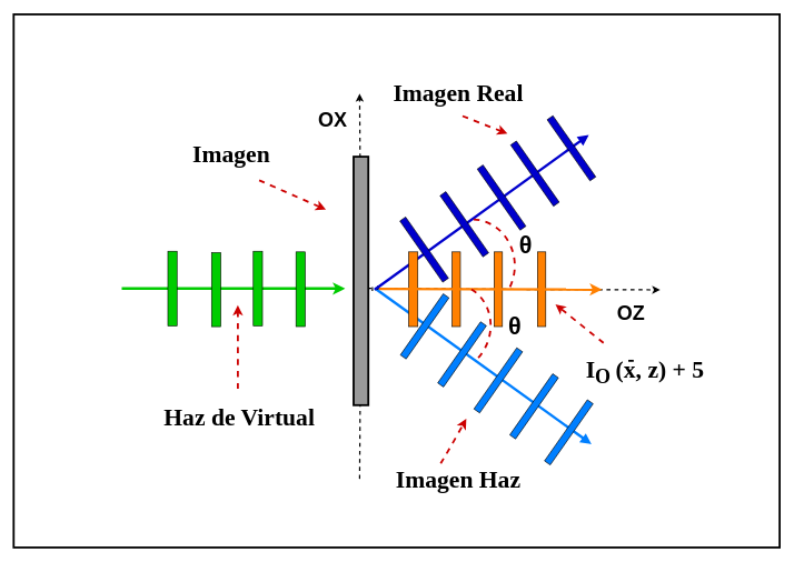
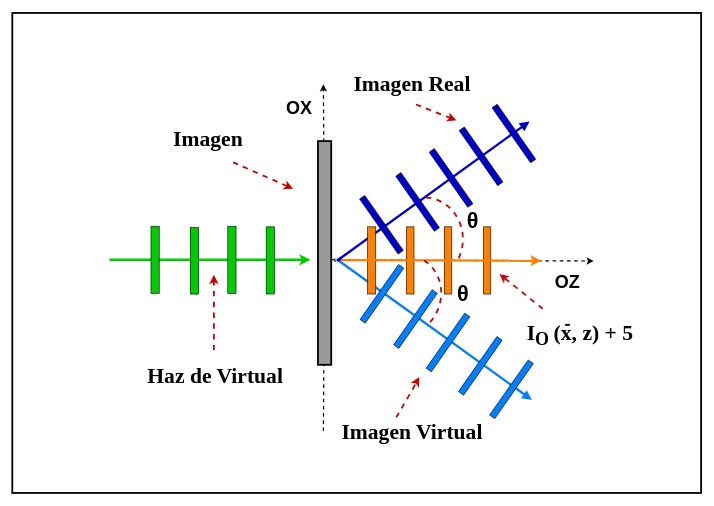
  <mxCell id="0" />
  <mxCell id="1" parent="0" />
  <mxCell id="2" value="" style="endArrow=block;html=1;rounded=0;strokeColor=#007FFF;strokeWidth=4;movable=1;resizable=1;rotatable=1;deletable=1;editable=1;connectable=1;endFill=1;startArrow=none;startFill=0;" parent="1" edge="1"><mxGeometry width="50" height="50" relative="1" as="geometry"><mxPoint x="561.25" y="431.87" as="sourcePoint" /><mxPoint x="886" y="665.87" as="targetPoint" /></mxGeometry></mxCell>
  <mxCell id="3" value="" style="endArrow=none;html=1;strokeWidth=2;rounded=0;jumpStyle=line;dashed=1;startArrow=none;movable=1;resizable=1;rotatable=1;deletable=1;editable=1;connectable=1;endFill=1;startFill=0;" parent="1" edge="1"><mxGeometry x="0.166" y="-12" width="50" height="50" relative="1" as="geometry"><mxPoint x="538.5" y="717.87" as="sourcePoint" /><mxPoint x="540.468" y="436.87" as="targetPoint" /><mxPoint y="1" as="offset" /></mxGeometry></mxCell>
  <mxCell id="4" value="" style="endArrow=classic;html=1;strokeWidth=2;rounded=0;jumpStyle=line;dashed=1;startArrow=none;movable=1;resizable=1;rotatable=1;deletable=1;editable=1;connectable=1;endFill=1;startFill=0;" parent="1" edge="1"><mxGeometry x="0.166" y="-12" width="50" height="50" relative="1" as="geometry"><mxPoint x="540.469" y="427.87" as="sourcePoint" /><mxPoint x="538.5" y="139.87" as="targetPoint" /><mxPoint y="1" as="offset" /></mxGeometry></mxCell>
  <mxCell id="5" value="" style="endArrow=none;html=1;strokeWidth=2;rounded=0;jumpStyle=line;dashed=1;startArrow=none;movable=1;resizable=1;rotatable=1;deletable=1;editable=1;connectable=1;endFill=1;startFill=1;" parent="1" target="14" edge="1"><mxGeometry width="50" height="50" relative="1" as="geometry"><mxPoint x="538" y="432" as="sourcePoint" /><mxPoint x="946.17" y="431.5" as="targetPoint" /></mxGeometry></mxCell>
  <mxCell id="6" value="" style="endArrow=classic;html=1;strokeWidth=2;rounded=0;jumpStyle=line;dashed=1;startArrow=none;movable=1;resizable=1;rotatable=1;deletable=1;editable=1;connectable=1;endFill=1;startFill=1;" parent="1" source="14" edge="1"><mxGeometry width="50" height="50" relative="1" as="geometry"><mxPoint x="74" y="431.37" as="sourcePoint" /><mxPoint x="989" y="434.37" as="targetPoint" /></mxGeometry></mxCell>
  <mxCell id="7" value="" style="endArrow=classic;html=1;rounded=0;strokeWidth=4;strokeColor=#00CC00;startArrow=none;startFill=0;" parent="1" edge="1"><mxGeometry width="50" height="50" relative="1" as="geometry"><mxPoint x="182" y="432.37" as="sourcePoint" /><mxPoint x="516.83" y="432.37" as="targetPoint" /></mxGeometry></mxCell>
  <mxCell id="8" value="" style="endArrow=block;html=1;rounded=0;strokeColor=#0000CC;strokeWidth=4;movable=1;resizable=1;rotatable=1;deletable=1;editable=1;connectable=1;endFill=1;startArrow=none;startFill=0;" parent="1" edge="1"><mxGeometry width="50" height="50" relative="1" as="geometry"><mxPoint x="561" y="434" as="sourcePoint" /><mxPoint x="882" y="201.87" as="targetPoint" /></mxGeometry></mxCell>
  <mxCell id="9" value="θ" style="text;html=1;align=center;verticalAlign=middle;resizable=1;points=[];autosize=1;strokeColor=none;fillColor=none;fontSize=36;fontColor=#000000;fontStyle=1;movable=1;rotatable=1;deletable=1;editable=1;connectable=1;" parent="1" vertex="1"><mxGeometry x="750" y="459.12" width="42" height="60" as="geometry" /></mxCell>
  <mxCell id="10" value="" style="rounded=0;whiteSpace=wrap;html=1;rotation=-235;fillColor=#007FFF;direction=west;flipV=1;movable=1;resizable=1;rotatable=1;deletable=1;editable=1;connectable=1;strokeColor=#000000;" parent="1" vertex="1"><mxGeometry x="636" y="525.87" width="112" height="10.5" as="geometry" /></mxCell>
  <mxCell id="11" value="θ" style="text;html=1;align=center;verticalAlign=middle;resizable=1;points=[];autosize=1;strokeColor=none;fillColor=none;fontSize=36;fontColor=#000000;fontStyle=1;movable=1;rotatable=1;deletable=1;editable=1;connectable=1;" parent="1" vertex="1"><mxGeometry x="768" y="335.87" width="38" height="60" as="geometry" /></mxCell>
  <mxCell id="12" value="" style="rounded=0;whiteSpace=wrap;html=1;rotation=-90;fillColor=#FF8000;movable=1;resizable=1;rotatable=1;deletable=1;editable=1;connectable=1;" parent="1" vertex="1"><mxGeometry x="562.88" y="426.5" width="112" height="13.75" as="geometry" /></mxCell>
  <mxCell id="13" value="" style="rounded=0;whiteSpace=wrap;html=1;rotation=-90;fillColor=#FF8000;movable=1;resizable=1;rotatable=1;deletable=1;editable=1;connectable=1;" parent="1" vertex="1"><mxGeometry x="627.25" y="427.12" width="112" height="12.5" as="geometry" /></mxCell>
  <mxCell id="14" value="" style="rounded=0;whiteSpace=wrap;html=1;rotation=-90;fillColor=#FF8000;movable=1;resizable=1;rotatable=1;deletable=1;editable=1;connectable=1;" parent="1" vertex="1"><mxGeometry x="690.25" y="427.12" width="112" height="12.5" as="geometry" /></mxCell>
  <mxCell id="15" value="" style="rounded=0;whiteSpace=wrap;html=1;rotation=-90;fillColor=#FF8000;movable=1;resizable=1;rotatable=1;deletable=1;editable=1;connectable=1;" parent="1" vertex="1"><mxGeometry x="755.25" y="427.12" width="112" height="12.5" as="geometry" /></mxCell>
  <mxCell id="16" value="Imagen" style="text;html=1;align=center;verticalAlign=middle;resizable=0;points=[];autosize=1;strokeColor=none;fillColor=none;fontSize=36;fontFamily=Times New Roman;fontColor=#000000;fontStyle=1" parent="1" vertex="1"><mxGeometry x="250" y="203.87" width="192" height="55" as="geometry" /></mxCell>
  <mxCell id="17" value="" style="endArrow=classic;html=1;dashed=1;strokeColor=#CC0000;strokeWidth=3;fontFamily=Times New Roman;fontSize=36;fontColor=#000000;curved=1;movable=1;resizable=1;rotatable=1;deletable=1;editable=1;connectable=1;" parent="1" edge="1"><mxGeometry x="-0.37" y="53" width="50" height="50" relative="1" as="geometry"><mxPoint x="388" y="269.87" as="sourcePoint" /><mxPoint x="488" y="313.87" as="targetPoint" /><mxPoint y="-1" as="offset" /></mxGeometry></mxCell>
  <mxCell id="18" value="Haz de Virtual" style="text;html=1;align=center;verticalAlign=middle;resizable=0;points=[];autosize=1;strokeColor=none;fillColor=none;fontSize=36;fontFamily=Times New Roman;fontColor=#000000;fontStyle=1" parent="1" vertex="1"><mxGeometry x="208" y="598.37" width="299" height="55" as="geometry" /></mxCell>
  <mxCell id="19" value="" style="endArrow=classic;html=1;dashed=1;strokeColor=#CC0000;strokeWidth=3;fontFamily=Times New Roman;fontSize=36;fontColor=#000000;curved=1;" parent="1" edge="1"><mxGeometry x="0.646" y="-54" width="50" height="50" relative="1" as="geometry"><mxPoint x="356" y="582.87" as="sourcePoint" /><mxPoint x="356" y="457.37" as="targetPoint" /><mxPoint as="offset" /></mxGeometry></mxCell>
  <mxCell id="20" value="Imagen Real" style="text;html=1;align=center;verticalAlign=middle;resizable=0;points=[];autosize=1;strokeColor=none;fillColor=none;fontSize=36;fontFamily=Times New Roman;fontColor=#000000;fontStyle=1" parent="1" vertex="1"><mxGeometry x="574" y="107.87" width="224" height="64" as="geometry" /></mxCell>
  <mxCell id="21" value="" style="endArrow=classic;html=1;dashed=1;strokeColor=#CC0000;strokeWidth=3;fontFamily=Times New Roman;fontSize=36;fontColor=#000000;curved=1;exitX=0.53;exitY=1.025;exitDx=0;exitDy=0;exitPerimeter=0;" parent="1" source="20" edge="1"><mxGeometry x="-0.37" y="53" width="50" height="50" relative="1" as="geometry"><mxPoint x="718" y="141.87" as="sourcePoint" /><mxPoint x="760" y="199.87" as="targetPoint" /><mxPoint y="-1" as="offset" /></mxGeometry></mxCell>
- <mxCell id="22" value="Imagen Haz" style="text;html=1;align=center;verticalAlign=middle;resizable=0;points=[];autosize=1;strokeColor=none;fillColor=none;fontSize=36;fontFamily=Times New Roman;fontColor=#000000;fontStyle=1" parent="1" vertex="1"><mxGeometry x="558" y="689.87" width="255" height="60" as="geometry" /></mxCell>
+ <mxCell id="22" value="Imagen Virtual" style="text;html=1;align=center;verticalAlign=middle;resizable=0;points=[];autosize=1;strokeColor=none;fillColor=none;fontSize=36;fontFamily=Times New Roman;fontColor=#000000;fontStyle=1" parent="1" vertex="1"><mxGeometry x="558" y="689.87" width="255" height="60" as="geometry" /></mxCell>
  <mxCell id="23" value="" style="endArrow=classic;html=1;dashed=1;strokeColor=#CC0000;strokeWidth=3;fontFamily=Times New Roman;fontSize=36;fontColor=#000000;curved=1;" parent="1" edge="1"><mxGeometry x="-0.37" y="53" width="50" height="50" relative="1" as="geometry"><mxPoint x="660" y="694.87" as="sourcePoint" /><mxPoint x="698.41" y="627.87" as="targetPoint" /><mxPoint y="-1" as="offset" /><Array as="points"><mxPoint x="676.41" y="667.37" /></Array></mxGeometry></mxCell>
  <mxCell id="24" value="I&lt;sub&gt;O&amp;nbsp;&lt;/sub&gt;(x, z) + 5" style="text;html=1;align=center;verticalAlign=middle;resizable=0;points=[];autosize=1;strokeColor=none;fillColor=none;fontSize=36;fontFamily=Times New Roman;fontColor=#000000;fontStyle=1" parent="1" vertex="1"><mxGeometry x="867.25" y="525.87" width="198" height="63" as="geometry" /></mxCell>
  <mxCell id="25" value="" style="endArrow=none;html=1;rounded=0;strokeWidth=3;fontSize=30;movable=1;resizable=1;rotatable=1;deletable=1;editable=1;connectable=1;" parent="1" edge="1"><mxGeometry width="50" height="50" relative="1" as="geometry"><mxPoint x="941.25" y="540.74" as="sourcePoint" /><mxPoint x="949.25" y="540.74" as="targetPoint" /></mxGeometry></mxCell>
  <mxCell id="26" value="&lt;b&gt;&lt;font style=&quot;font-size: 30px;&quot;&gt;OZ&lt;/font&gt;&lt;/b&gt;" style="text;html=1;align=center;verticalAlign=middle;resizable=0;points=[];autosize=1;strokeColor=none;fillColor=none;fontSize=36;" parent="1" vertex="1"><mxGeometry x="914" y="437.88" width="62" height="56" as="geometry" /></mxCell>
  <mxCell id="27" value="" style="ellipse;whiteSpace=wrap;html=1;aspect=fixed;fontSize=30;opacity=80;fillColor=#000000;movable=1;resizable=1;rotatable=1;deletable=1;editable=1;connectable=1;" parent="1" vertex="1"><mxGeometry x="536" y="428.12" width="4" height="4" as="geometry" /></mxCell>
  <mxCell id="28" value="" style="rounded=0;whiteSpace=wrap;html=1;strokeWidth=3;fillColor=#999999;rotation=90;movable=1;resizable=1;rotatable=1;deletable=1;editable=1;connectable=1;" parent="1" vertex="1"><mxGeometry x="354.06" y="409.87" width="372.88" height="22.08" as="geometry" /></mxCell>
  <mxCell id="29" value="" style="verticalLabelPosition=bottom;verticalAlign=top;html=1;shape=mxgraph.basic.arc;startAngle=0.756;endAngle=0.097;fontSize=36;fillColor=#CC0000;rotation=90;strokeColor=#CC0000;strokeWidth=3;dashed=1;movable=1;resizable=1;rotatable=1;deletable=1;editable=1;connectable=1;" parent="1" vertex="1"><mxGeometry x="637.5" y="333.87" width="138.75" height="128.25" as="geometry" /></mxCell>
  <mxCell id="30" value="" style="endArrow=classic;html=1;rounded=0;strokeWidth=4;strokeColor=#FF8000;startArrow=none;startFill=0;" parent="1" edge="1"><mxGeometry width="50" height="50" relative="1" as="geometry"><mxPoint x="568" y="432.87" as="sourcePoint" /><mxPoint x="902" y="433.87" as="targetPoint" /></mxGeometry></mxCell>
  <mxCell id="31" value="" style="endArrow=classic;html=1;dashed=1;strokeColor=#CC0000;strokeWidth=3;fontFamily=Times New Roman;fontSize=36;fontColor=#000000;curved=1;" parent="1" edge="1"><mxGeometry x="-0.37" y="53" width="50" height="50" relative="1" as="geometry"><mxPoint x="904" y="514" as="sourcePoint" /><mxPoint x="832" y="456" as="targetPoint" /><mxPoint y="-1" as="offset" /></mxGeometry></mxCell>
  <mxCell id="32" value="" style="rounded=0;whiteSpace=wrap;html=1;rotation=145;fillColor=#0000CC;direction=north;flipV=1;movable=1;resizable=1;rotatable=1;deletable=1;editable=1;connectable=1;" parent="1" vertex="1"><mxGeometry x="630" y="317.87" width="10.5" height="112" as="geometry" /></mxCell>
  <mxCell id="33" value="" style="rounded=0;whiteSpace=wrap;html=1;rotation=-235;fillColor=#007FFF;direction=east;flipV=0;movable=1;resizable=1;rotatable=1;deletable=1;editable=1;connectable=1;flipH=1;" parent="1" vertex="1"><mxGeometry x="580" y="483.87" width="112" height="10.5" as="geometry" /></mxCell>
  <mxCell id="34" value="" style="rounded=0;whiteSpace=wrap;html=1;rotation=145;fillColor=#0000CC;direction=north;flipV=1;movable=1;resizable=1;rotatable=1;deletable=1;editable=1;connectable=1;" parent="1" vertex="1"><mxGeometry x="690.25" y="279.87" width="10.5" height="112" as="geometry" /></mxCell>
  <mxCell id="35" value="" style="rounded=0;whiteSpace=wrap;html=1;rotation=145;fillColor=#0000CC;direction=north;flipV=1;movable=1;resizable=1;rotatable=1;deletable=1;editable=1;connectable=1;" parent="1" vertex="1"><mxGeometry x="746" y="239.87" width="10.5" height="112" as="geometry" /></mxCell>
  <mxCell id="36" value="" style="rounded=0;whiteSpace=wrap;html=1;rotation=145;fillColor=#0000CC;direction=north;flipV=1;movable=1;resizable=1;rotatable=1;deletable=1;editable=1;connectable=1;" parent="1" vertex="1"><mxGeometry x="796" y="203.87" width="10.5" height="112" as="geometry" /></mxCell>
  <mxCell id="37" value="" style="rounded=0;whiteSpace=wrap;html=1;rotation=-235;fillColor=#007FFF;direction=west;flipV=1;movable=1;resizable=1;rotatable=1;deletable=1;editable=1;connectable=1;strokeColor=#000000;" parent="1" vertex="1"><mxGeometry x="690.25" y="564.87" width="112" height="10.5" as="geometry" /></mxCell>
  <mxCell id="38" value="" style="rounded=0;whiteSpace=wrap;html=1;rotation=-235;fillColor=#007FFF;direction=west;flipV=1;movable=1;resizable=1;rotatable=1;deletable=1;editable=1;connectable=1;strokeColor=#000000;" parent="1" vertex="1"><mxGeometry x="744" y="603.87" width="112" height="10.5" as="geometry" /></mxCell>
  <mxCell id="39" value="" style="rounded=0;whiteSpace=wrap;html=1;rotation=-235;fillColor=#007FFF;direction=west;flipV=1;movable=1;resizable=1;rotatable=1;deletable=1;editable=1;connectable=1;strokeColor=#000000;" parent="1" vertex="1"><mxGeometry x="796" y="642.87" width="112" height="10.5" as="geometry" /></mxCell>
  <mxCell id="40" value="" style="verticalLabelPosition=bottom;verticalAlign=top;html=1;shape=mxgraph.basic.arc;startAngle=0.756;endAngle=0.049;fontSize=36;fillColor=#CC0000;rotation=120;strokeColor=#CC0000;strokeWidth=3;dashed=1;movable=1;resizable=1;rotatable=1;deletable=1;editable=1;connectable=1;" parent="1" vertex="1"><mxGeometry x="600" y="428.12" width="138.75" height="128.25" as="geometry" /></mxCell>
  <mxCell id="41" value="" style="rounded=0;whiteSpace=wrap;html=1;rotation=145;fillColor=#0000CC;direction=north;flipV=1;movable=1;resizable=1;rotatable=1;deletable=1;editable=1;connectable=1;" parent="1" vertex="1"><mxGeometry x="850.75" y="165.87" width="10.5" height="112" as="geometry" /></mxCell>
  <mxCell id="42" value="&lt;b&gt;&lt;font style=&quot;font-size: 30px;&quot;&gt;OX&lt;/font&gt;&lt;/b&gt;" style="text;html=1;align=center;verticalAlign=middle;resizable=0;points=[];autosize=1;strokeColor=none;fillColor=none;fontSize=36;" parent="1" vertex="1"><mxGeometry x="466" y="147.87" width="64" height="56" as="geometry" /></mxCell>
  <mxCell id="43" value="" style="rounded=0;whiteSpace=wrap;html=1;rotation=-90;fillColor=#00CC00;movable=1;resizable=1;rotatable=1;deletable=1;editable=1;connectable=1;" parent="1" vertex="1"><mxGeometry x="394" y="426.49" width="112" height="13.75" as="geometry" /></mxCell>
  <mxCell id="44" value="" style="rounded=0;whiteSpace=wrap;html=1;rotation=-90;fillColor=#00CC00;movable=1;resizable=1;rotatable=1;deletable=1;editable=1;connectable=1;" parent="1" vertex="1"><mxGeometry x="330" y="425.49" width="112" height="13.75" as="geometry" /></mxCell>
  <mxCell id="45" value="" style="rounded=0;whiteSpace=wrap;html=1;rotation=-90;fillColor=#00CC00;movable=1;resizable=1;rotatable=1;deletable=1;editable=1;connectable=1;" parent="1" vertex="1"><mxGeometry x="268" y="427.12" width="111" height="13.75" as="geometry" /></mxCell>
  <mxCell id="46" value="" style="rounded=0;whiteSpace=wrap;html=1;rotation=-90;fillColor=#00CC00;movable=1;resizable=1;rotatable=1;deletable=1;editable=1;connectable=1;" parent="1" vertex="1"><mxGeometry x="202" y="425.49" width="112" height="13.75" as="geometry" /></mxCell>
  <mxCell id="47" value="" style="rounded=0;whiteSpace=wrap;html=1;fillColor=none;movable=1;resizable=1;rotatable=1;deletable=1;editable=1;connectable=1;strokeWidth=3;fontFamily=Times New Roman;fontSize=36;" parent="1" vertex="1"><mxGeometry x="20" y="20.91" width="1148" height="800" as="geometry" /></mxCell>
